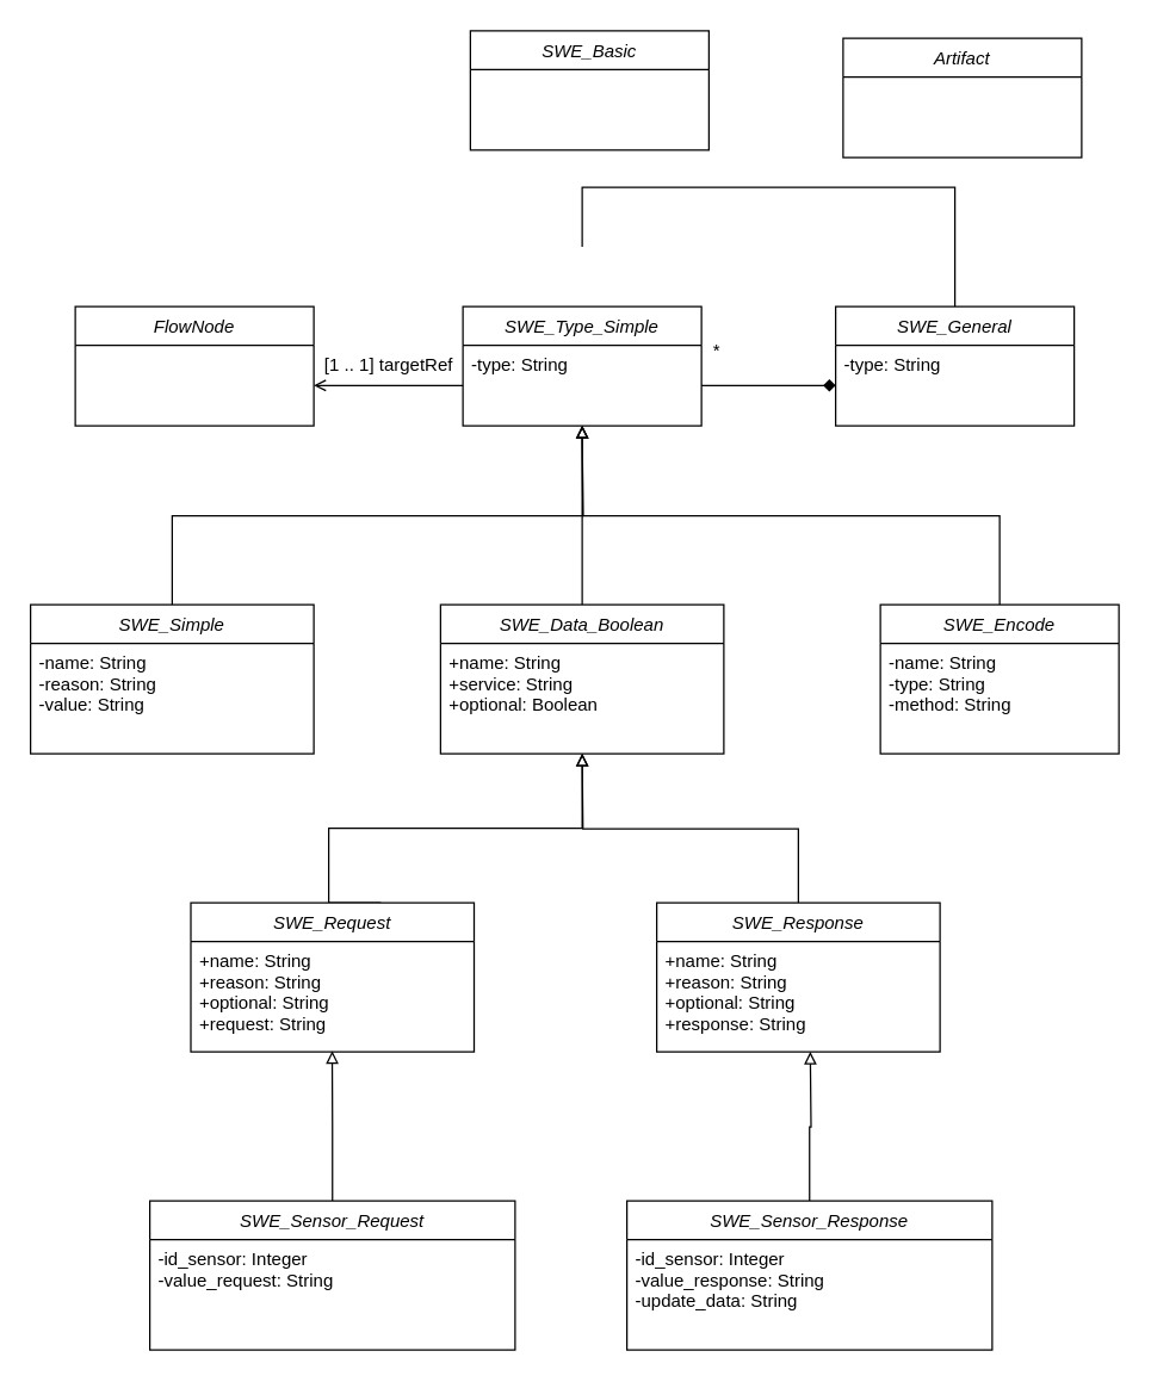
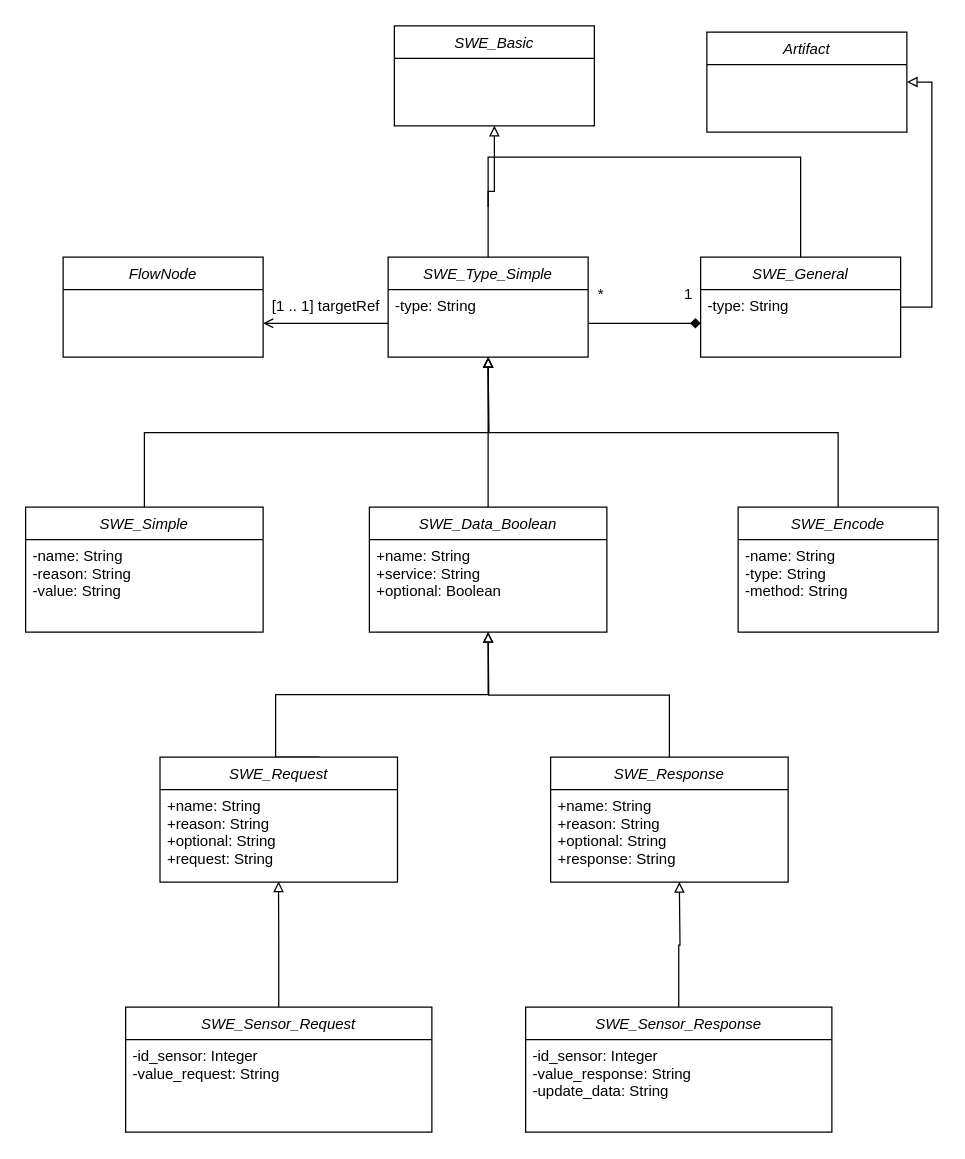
  <mxCell id="0" />
  <mxCell id="1" parent="0" />
  <mxCell id="2" value="SWE_Basic" style="swimlane;fontStyle=2;align=center;verticalAlign=top;childLayout=stackLayout;horizontal=1;startSize=26;horizontalStack=0;resizeParent=1;resizeLast=0;collapsible=1;marginBottom=0;rounded=0;shadow=0;strokeWidth=1;" parent="1" vertex="1"><mxGeometry x="315" y="20" width="160" height="80" as="geometry"><mxRectangle x="230" y="140" width="160" height="26" as="alternateBounds" /></mxGeometry></mxCell>
+ <mxCell id="3" style="edgeStyle=orthogonalEdgeStyle;rounded=0;orthogonalLoop=1;jettySize=auto;html=1;exitX=0.5;exitY=0;exitDx=0;exitDy=0;entryX=0.5;entryY=1;entryDx=0;entryDy=0;endArrow=block;endFill=0;" parent="1" source="4" target="2" edge="1"><mxGeometry relative="1" as="geometry" /></mxCell>
  <mxCell id="4" value="SWE_Type_Simple" style="swimlane;fontStyle=2;childLayout=stackLayout;horizontal=1;startSize=26;horizontalStack=0;resizeParent=1;resizeParentMax=0;resizeLast=0;collapsible=1;marginBottom=0;" parent="1" vertex="1"><mxGeometry x="310" y="205" width="160" height="80" as="geometry" /></mxCell>
  <mxCell id="5" value="-type: String" style="text;strokeColor=none;fillColor=none;align=left;verticalAlign=top;spacingLeft=4;spacingRight=4;overflow=hidden;rotatable=0;points=[[0,0.5],[1,0.5]];portConstraint=eastwest;" parent="4" vertex="1"><mxGeometry y="26" width="160" height="54" as="geometry" /></mxCell>
  <mxCell id="6" style="edgeStyle=orthogonalEdgeStyle;rounded=0;orthogonalLoop=1;jettySize=auto;html=1;exitX=0.5;exitY=0;exitDx=0;exitDy=0;endArrow=none;endFill=0;" parent="1" source="8" edge="1"><mxGeometry relative="1" as="geometry"><mxPoint x="390" y="165" as="targetPoint" /><Array as="points"><mxPoint x="640" y="125" /><mxPoint x="390" y="125" /></Array></mxGeometry></mxCell>
+ <mxCell id="7" style="edgeStyle=orthogonalEdgeStyle;rounded=0;orthogonalLoop=1;jettySize=auto;html=1;exitX=1;exitY=0.5;exitDx=0;exitDy=0;entryX=1;entryY=0.5;entryDx=0;entryDy=0;endArrow=block;endFill=0;" parent="1" source="8" target="34" edge="1"><mxGeometry relative="1" as="geometry" /></mxCell>
  <mxCell id="8" value="SWE_General" style="swimlane;fontStyle=2;childLayout=stackLayout;horizontal=1;startSize=26;horizontalStack=0;resizeParent=1;resizeParentMax=0;resizeLast=0;collapsible=1;marginBottom=0;" parent="1" vertex="1"><mxGeometry x="560" y="205" width="160" height="80" as="geometry" /></mxCell>
  <mxCell id="9" value="-type: String" style="text;strokeColor=none;fillColor=none;align=left;verticalAlign=top;spacingLeft=4;spacingRight=4;overflow=hidden;rotatable=0;points=[[0,0.5],[1,0.5]];portConstraint=eastwest;" parent="8" vertex="1"><mxGeometry y="26" width="160" height="54" as="geometry" /></mxCell>
  <mxCell id="10" style="edgeStyle=orthogonalEdgeStyle;rounded=0;orthogonalLoop=1;jettySize=auto;html=1;exitX=1;exitY=0.5;exitDx=0;exitDy=0;entryX=0;entryY=0.5;entryDx=0;entryDy=0;endArrow=diamond;endFill=1;" parent="1" edge="1"><mxGeometry relative="1" as="geometry"><mxPoint x="470" y="258" as="sourcePoint" /><mxPoint x="560" y="258" as="targetPoint" /></mxGeometry></mxCell>
  <mxCell id="11" style="edgeStyle=orthogonalEdgeStyle;rounded=0;orthogonalLoop=1;jettySize=auto;html=1;exitX=0.5;exitY=0;exitDx=0;exitDy=0;endArrow=block;endFill=0;" parent="1" source="12" edge="1"><mxGeometry relative="1" as="geometry"><mxPoint x="390" y="285" as="targetPoint" /></mxGeometry></mxCell>
  <mxCell id="12" value="SWE_Simple" style="swimlane;fontStyle=2;childLayout=stackLayout;horizontal=1;startSize=26;horizontalStack=0;resizeParent=1;resizeParentMax=0;resizeLast=0;collapsible=1;marginBottom=0;" parent="1" vertex="1"><mxGeometry x="20" y="405" width="190" height="100" as="geometry" /></mxCell>
  <mxCell id="13" value="-name: String&#10;-reason: String&#10;-value: String" style="text;strokeColor=none;fillColor=none;align=left;verticalAlign=top;spacingLeft=4;spacingRight=4;overflow=hidden;rotatable=0;points=[[0,0.5],[1,0.5]];portConstraint=eastwest;" parent="12" vertex="1"><mxGeometry y="26" width="190" height="74" as="geometry" /></mxCell>
  <mxCell id="14" style="edgeStyle=orthogonalEdgeStyle;rounded=0;orthogonalLoop=1;jettySize=auto;html=1;exitX=0.5;exitY=0;exitDx=0;exitDy=0;entryX=0.5;entryY=1;entryDx=0;entryDy=0;entryPerimeter=0;endArrow=block;endFill=0;" parent="1" source="15" edge="1"><mxGeometry relative="1" as="geometry"><mxPoint x="390" y="285" as="targetPoint" /></mxGeometry></mxCell>
  <mxCell id="15" value="SWE_Data_Boolean" style="swimlane;fontStyle=2;childLayout=stackLayout;horizontal=1;startSize=26;horizontalStack=0;resizeParent=1;resizeParentMax=0;resizeLast=0;collapsible=1;marginBottom=0;" parent="1" vertex="1"><mxGeometry x="295" y="405" width="190" height="100" as="geometry" /></mxCell>
  <mxCell id="16" value="+name: String&#10;+service: String&#10;+optional: Boolean" style="text;strokeColor=none;fillColor=none;align=left;verticalAlign=top;spacingLeft=4;spacingRight=4;overflow=hidden;rotatable=0;points=[[0,0.5],[1,0.5]];portConstraint=eastwest;" parent="15" vertex="1"><mxGeometry y="26" width="190" height="74" as="geometry" /></mxCell>
  <mxCell id="17" style="edgeStyle=orthogonalEdgeStyle;rounded=0;orthogonalLoop=1;jettySize=auto;html=1;exitX=0.5;exitY=0;exitDx=0;exitDy=0;endArrow=block;endFill=0;" parent="1" source="18" edge="1"><mxGeometry relative="1" as="geometry"><mxPoint x="390" y="285" as="targetPoint" /></mxGeometry></mxCell>
  <mxCell id="18" value="SWE_Encode" style="swimlane;fontStyle=2;childLayout=stackLayout;horizontal=1;startSize=26;horizontalStack=0;resizeParent=1;resizeParentMax=0;resizeLast=0;collapsible=1;marginBottom=0;" parent="1" vertex="1"><mxGeometry x="590" y="405" width="160" height="100" as="geometry" /></mxCell>
  <mxCell id="19" value="-name: String&#10;-type: String&#10;-method: String" style="text;strokeColor=none;fillColor=none;align=left;verticalAlign=top;spacingLeft=4;spacingRight=4;overflow=hidden;rotatable=0;points=[[0,0.5],[1,0.5]];portConstraint=eastwest;" parent="18" vertex="1"><mxGeometry y="26" width="160" height="74" as="geometry" /></mxCell>
  <mxCell id="20" style="edgeStyle=orthogonalEdgeStyle;rounded=0;orthogonalLoop=1;jettySize=auto;html=1;exitX=0.5;exitY=0;exitDx=0;exitDy=0;entryX=0.5;entryY=1;entryDx=0;entryDy=0;entryPerimeter=0;endArrow=block;endFill=0;" parent="1" edge="1"><mxGeometry relative="1" as="geometry"><mxPoint x="255" y="605" as="sourcePoint" /><Array as="points"><mxPoint x="220" y="605" /><mxPoint x="220" y="555" /><mxPoint x="390" y="555" /></Array><mxPoint x="390" y="505" as="targetPoint" /></mxGeometry></mxCell>
  <mxCell id="21" value="SWE_Request" style="swimlane;fontStyle=2;childLayout=stackLayout;horizontal=1;startSize=26;horizontalStack=0;resizeParent=1;resizeParentMax=0;resizeLast=0;collapsible=1;marginBottom=0;" parent="1" vertex="1"><mxGeometry x="127.5" y="605" width="190" height="100" as="geometry" /></mxCell>
  <mxCell id="22" value="+name: String&#10;+reason: String&#10;+optional: String&#10;+request: String" style="text;strokeColor=none;fillColor=none;align=left;verticalAlign=top;spacingLeft=4;spacingRight=4;overflow=hidden;rotatable=0;points=[[0,0.5],[1,0.5]];portConstraint=eastwest;" parent="21" vertex="1"><mxGeometry y="26" width="190" height="74" as="geometry" /></mxCell>
  <mxCell id="23" style="edgeStyle=orthogonalEdgeStyle;rounded=0;orthogonalLoop=1;jettySize=auto;html=1;exitX=0.5;exitY=0;exitDx=0;exitDy=0;endArrow=block;endFill=0;" parent="1" source="24" edge="1"><mxGeometry relative="1" as="geometry"><mxPoint x="390" y="505" as="targetPoint" /></mxGeometry></mxCell>
  <mxCell id="24" value="SWE_Response" style="swimlane;fontStyle=2;childLayout=stackLayout;horizontal=1;startSize=26;horizontalStack=0;resizeParent=1;resizeParentMax=0;resizeLast=0;collapsible=1;marginBottom=0;" parent="1" vertex="1"><mxGeometry x="440" y="605" width="190" height="100" as="geometry" /></mxCell>
  <mxCell id="25" value="+name: String&#10;+reason: String&#10;+optional: String&#10;+response: String" style="text;strokeColor=none;fillColor=none;align=left;verticalAlign=top;spacingLeft=4;spacingRight=4;overflow=hidden;rotatable=0;points=[[0,0.5],[1,0.5]];portConstraint=eastwest;" parent="24" vertex="1"><mxGeometry y="26" width="190" height="74" as="geometry" /></mxCell>
  <mxCell id="26" style="edgeStyle=orthogonalEdgeStyle;rounded=0;orthogonalLoop=1;jettySize=auto;html=1;exitX=0.5;exitY=0;exitDx=0;exitDy=0;entryX=0.499;entryY=0.994;entryDx=0;entryDy=0;entryPerimeter=0;endArrow=block;endFill=0;" parent="1" source="27" edge="1"><mxGeometry relative="1" as="geometry"><mxPoint x="222.31" y="704.556" as="targetPoint" /></mxGeometry></mxCell>
  <mxCell id="27" value="SWE_Sensor_Request" style="swimlane;fontStyle=2;childLayout=stackLayout;horizontal=1;startSize=26;horizontalStack=0;resizeParent=1;resizeParentMax=0;resizeLast=0;collapsible=1;marginBottom=0;" parent="1" vertex="1"><mxGeometry x="100" y="805" width="245" height="100" as="geometry" /></mxCell>
  <mxCell id="28" value="-id_sensor: Integer&#10;-value_request: String" style="text;strokeColor=none;fillColor=none;align=left;verticalAlign=top;spacingLeft=4;spacingRight=4;overflow=hidden;rotatable=0;points=[[0,0.5],[1,0.5]];portConstraint=eastwest;" parent="27" vertex="1"><mxGeometry y="26" width="245" height="74" as="geometry" /></mxCell>
  <mxCell id="29" style="edgeStyle=orthogonalEdgeStyle;rounded=0;orthogonalLoop=1;jettySize=auto;html=1;exitX=0.5;exitY=0;exitDx=0;exitDy=0;entryX=0.542;entryY=1;entryDx=0;entryDy=0;entryPerimeter=0;endArrow=block;endFill=0;" parent="1" source="30" edge="1"><mxGeometry relative="1" as="geometry"><mxPoint x="542.98" y="705" as="targetPoint" /></mxGeometry></mxCell>
  <mxCell id="30" value="SWE_Sensor_Response" style="swimlane;fontStyle=2;childLayout=stackLayout;horizontal=1;startSize=26;horizontalStack=0;resizeParent=1;resizeParentMax=0;resizeLast=0;collapsible=1;marginBottom=0;" parent="1" vertex="1"><mxGeometry x="420" y="805" width="245" height="100" as="geometry" /></mxCell>
  <mxCell id="31" value="-id_sensor: Integer&#10;-value_response: String&#10;-update_data: String" style="text;strokeColor=none;fillColor=none;align=left;verticalAlign=top;spacingLeft=4;spacingRight=4;overflow=hidden;rotatable=0;points=[[0,0.5],[1,0.5]];portConstraint=eastwest;" parent="30" vertex="1"><mxGeometry y="26" width="245" height="74" as="geometry" /></mxCell>
+ <mxCell id="32" value="1" style="text;html=1;align=center;verticalAlign=middle;resizable=0;points=[];autosize=1;strokeColor=none;" parent="1" vertex="1"><mxGeometry x="540" y="225" width="20" height="20" as="geometry" /></mxCell>
  <mxCell id="33" value="*" style="text;html=1;align=center;verticalAlign=middle;resizable=0;points=[];autosize=1;strokeColor=none;" parent="1" vertex="1"><mxGeometry x="470" y="225" width="20" height="20" as="geometry" /></mxCell>
  <mxCell id="34" value="Artifact" style="swimlane;fontStyle=2;childLayout=stackLayout;horizontal=1;startSize=26;horizontalStack=0;resizeParent=1;resizeParentMax=0;resizeLast=0;collapsible=1;marginBottom=0;" parent="1" vertex="1"><mxGeometry x="565" y="25" width="160" height="80" as="geometry" /></mxCell>
  <mxCell id="35" value="FlowNode" style="swimlane;fontStyle=2;childLayout=stackLayout;horizontal=1;startSize=26;horizontalStack=0;resizeParent=1;resizeParentMax=0;resizeLast=0;collapsible=1;marginBottom=0;" parent="1" vertex="1"><mxGeometry x="50" y="205" width="160" height="80" as="geometry" /></mxCell>
  <mxCell id="36" style="edgeStyle=orthogonalEdgeStyle;rounded=0;orthogonalLoop=1;jettySize=auto;html=1;exitX=0;exitY=0.5;exitDx=0;exitDy=0;startArrow=none;startFill=0;endArrow=open;endFill=0;" parent="1" edge="1"><mxGeometry relative="1" as="geometry"><mxPoint x="210" y="258" as="targetPoint" /><mxPoint x="310" y="258" as="sourcePoint" /></mxGeometry></mxCell>
  <mxCell id="37" value="[1 .. 1] targetRef" style="text;html=1;align=center;verticalAlign=middle;resizable=0;points=[];autosize=1;strokeColor=none;" parent="1" vertex="1"><mxGeometry x="210" y="235" width="100" height="20" as="geometry" /></mxCell>
